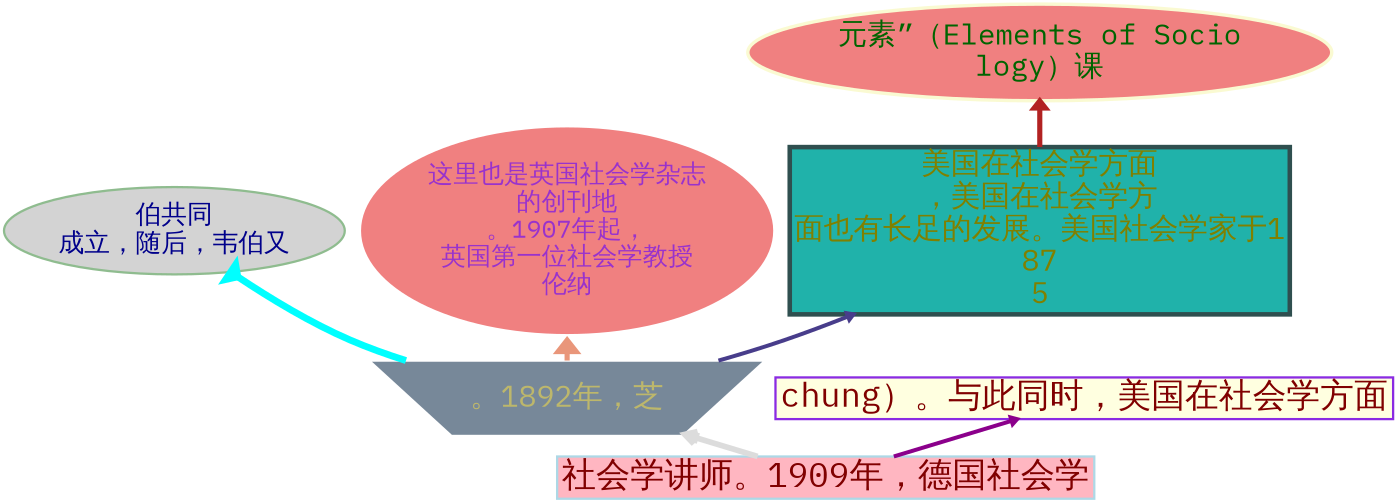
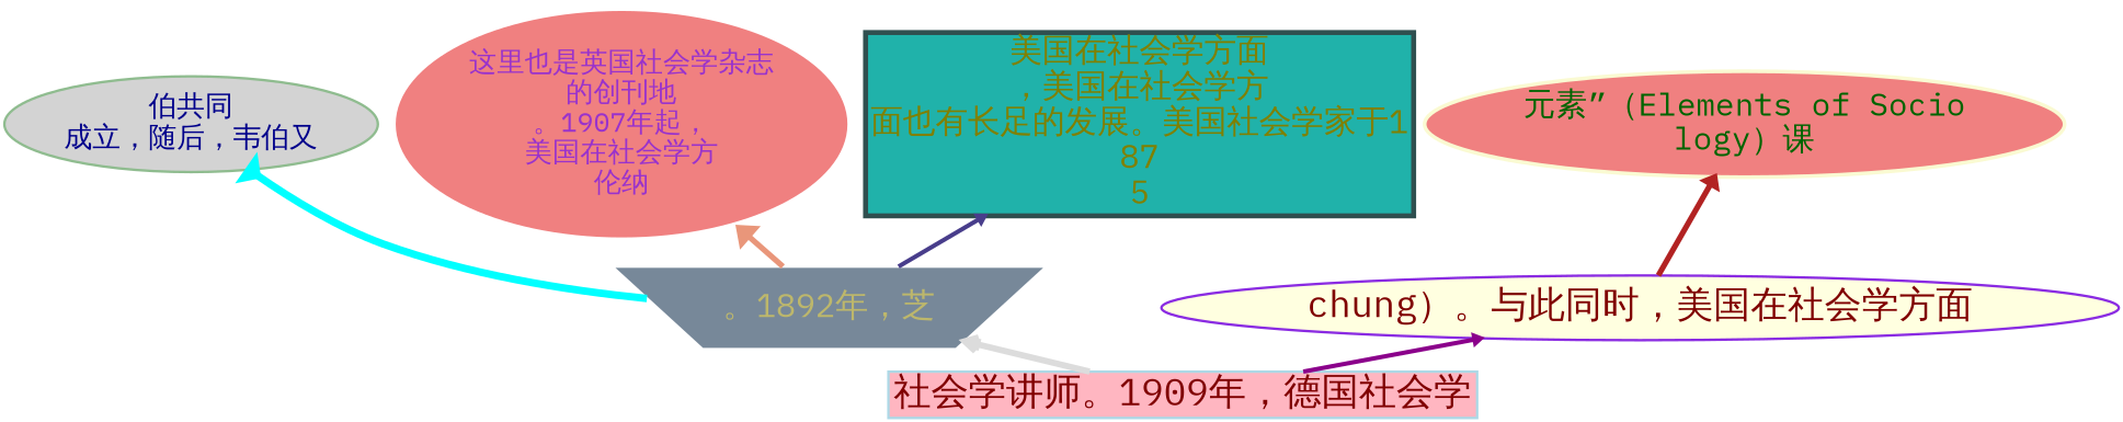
  strict digraph {
    fontname="IBM Plex Mono"
    labeljust=c
    rankdir=BT
    node [color=white fillcolor=lightcoral fontcolor="#800000" fontname="IBM Plex Mono" penwidth=4 shape=box style=filled]
    edge [arrowhead=normal arrowsize=2 fontname="IBM Plex Mono" penwidth=7 style=solid]
    n1 [color=lightblue fillcolor=lightpink fontsize=60 height=1.0278 label="社会学讲师。1909年，德国社会学" width=12.903]
    n2 [fillcolor=lightslategrey fontcolor="#BDB76B" fontsize=53 height=1.8333 label="。1892年，芝" shape=invtrapezium width=9.6389]
-   n3 [color=blueviolet fillcolor=lightyellow fontsize=59 height=1.0139 label="chung）。与此同时，美国在社会学方面" width=14.819]
+   n3 [color=blueviolet fillcolor=lightyellow fontsize=59 height=1.0139 label="chung）。与此同时，美国在社会学方面" shape=ellipse width=14.819]
    n4 [color=darkseagreen fillcolor=lightgrey fontcolor="#00008B" fontsize=45 height=2.1213 label="伯共同\n成立，随后，韦伯又" peripheries=1 shape=ellipse width=8.2889]
-   n5 [fontcolor="#9932CC" fontsize=44 height=5.0934 label="这里也是英国社会学杂志\n的创刊地\n。1907年起，\n英国第一位社会学教授\n伦纳" penwidth=5 peripheries=3 shape=ellipse width=10.102]
+   n5 [fontcolor="#9932CC" fontsize=44 height=5.0934 label="这里也是英国社会学杂志\n的创刊地\n。1907年起，\n美国在社会学方\n伦纳" penwidth=5 peripheries=3 shape=ellipse width=10.102]
    n6 [color=darkslategrey fillcolor=lightseagreen fontcolor="#808000" fontsize=52 height=4.0694 label="美国在社会学方面\n，美国在社会学方\n面也有长足的发展。美国社会学家于1\n87\n5" penwidth=8 width=12.139]
    n7 [color=lightgoldenrodyellow fontcolor="#006400" fontsize=51 height=1.6667 label="元素”（Elements of Socio\nlogy）课" penwidth=6 shape=ellipse width=8.3194]
    n1 -> n2 [arrowhead=vee color=gainsboro penwidth=10]
    n1 -> n3 [arrowsize=1 color=darkmagenta]
    n2 -> n4 [arrowhead=inv arrowsize=1.5 color=cyan penwidth=12 style=bold]
    n2 -> n5 [color=darksalmon penwidth=9]
    n2 -> n6 [arrowsize=1 color=darkslateblue style=bold]
-   n6 -> n7 [arrowsize=1.25 color=firebrick penwidth=9 style=bold]
+   n3 -> n7 [arrowsize=1.25 color=firebrick penwidth=9 style=bold]
  }
